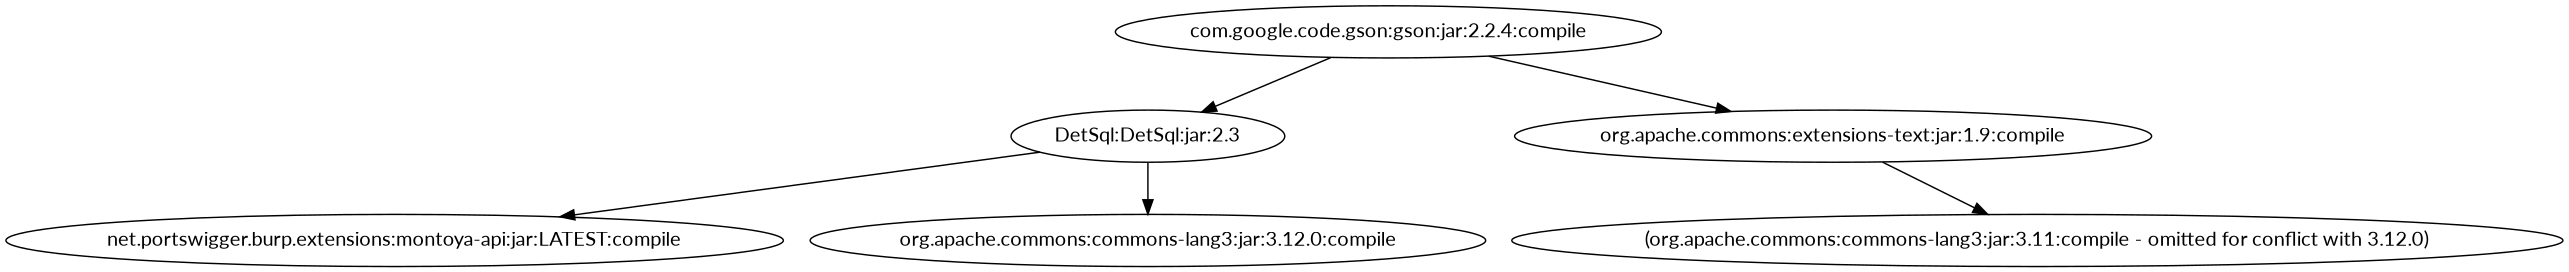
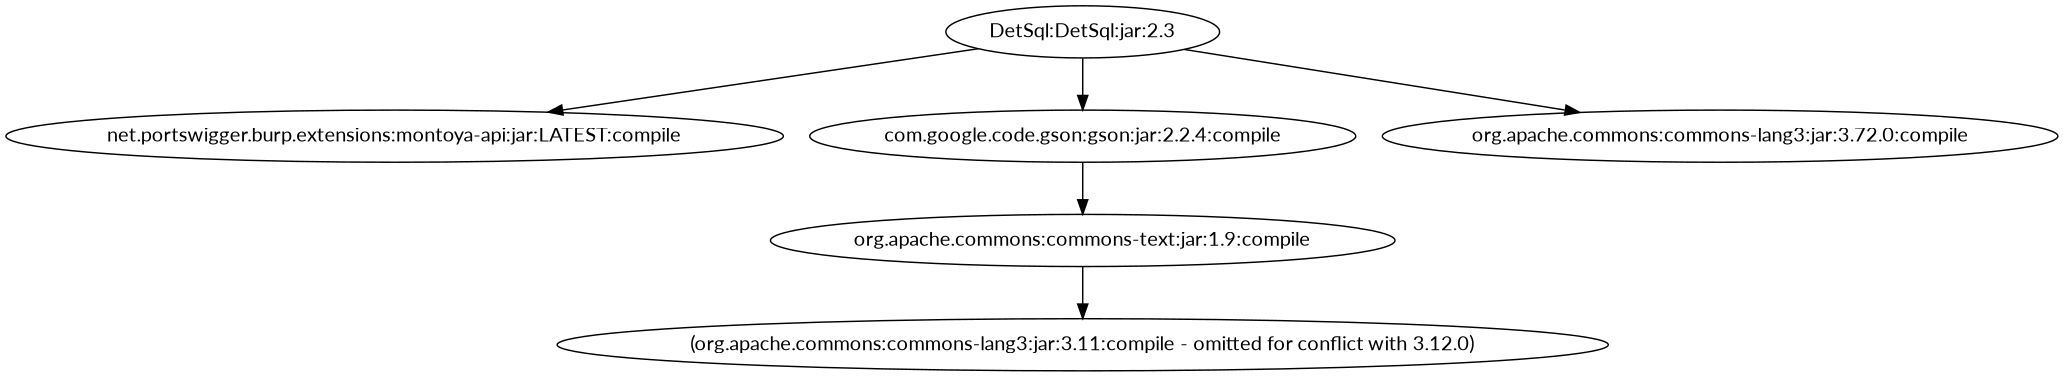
  digraph {
    fontname=Lato
    node [fontname=Lato]
    edge [fontname=Lato]
    "DetSql:DetSql:jar:2.3"
    "net.portswigger.burp.extensions:montoya-api:jar:LATEST:compile"
    "com.google.code.gson:gson:jar:2.2.4:compile"
-   "org.apache.commons:commons-lang3:jar:3.12.0:compile"
-   "org.apache.commons:commons-text:jar:1.9:compile" [label="org.apache.commons:extensions-text:jar:1.9:compile"]
+   "org.apache.commons:commons-lang3:jar:3.12.0:compile" [label="org.apache.commons:commons-lang3:jar:3.72.0:compile"]
+   "org.apache.commons:commons-text:jar:1.9:compile"
    "(org.apache.commons:commons-lang3:jar:3.11:compile - omitted for conflict with 3.12.0)"
    "DetSql:DetSql:jar:2.3" -> "net.portswigger.burp.extensions:montoya-api:jar:LATEST:compile"
-   "com.google.code.gson:gson:jar:2.2.4:compile" -> "DetSql:DetSql:jar:2.3"
+   "DetSql:DetSql:jar:2.3" -> "com.google.code.gson:gson:jar:2.2.4:compile"
    "DetSql:DetSql:jar:2.3" -> "org.apache.commons:commons-lang3:jar:3.12.0:compile"
    "com.google.code.gson:gson:jar:2.2.4:compile" -> "org.apache.commons:commons-text:jar:1.9:compile"
    "org.apache.commons:commons-text:jar:1.9:compile" -> "(org.apache.commons:commons-lang3:jar:3.11:compile - omitted for conflict with 3.12.0)"
  }
